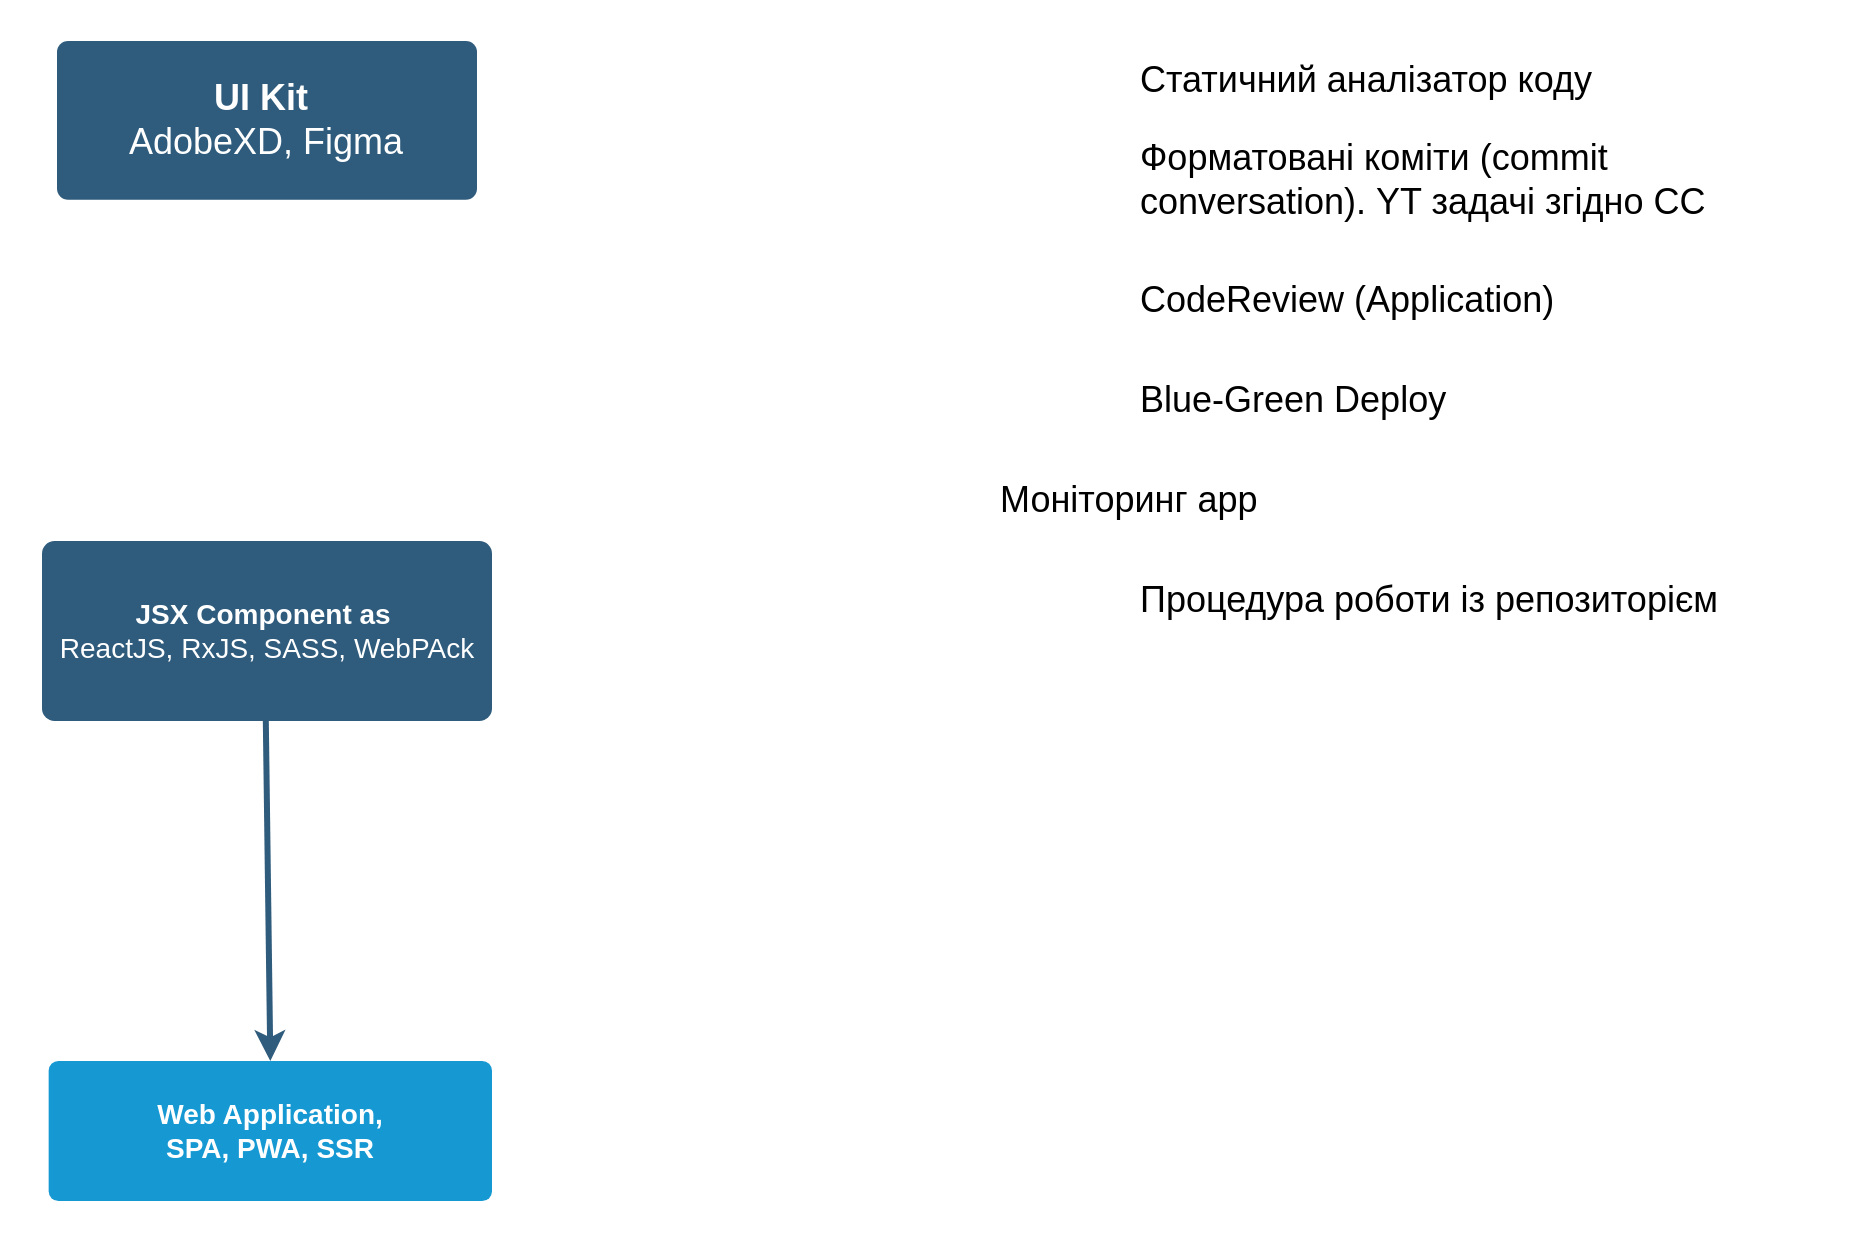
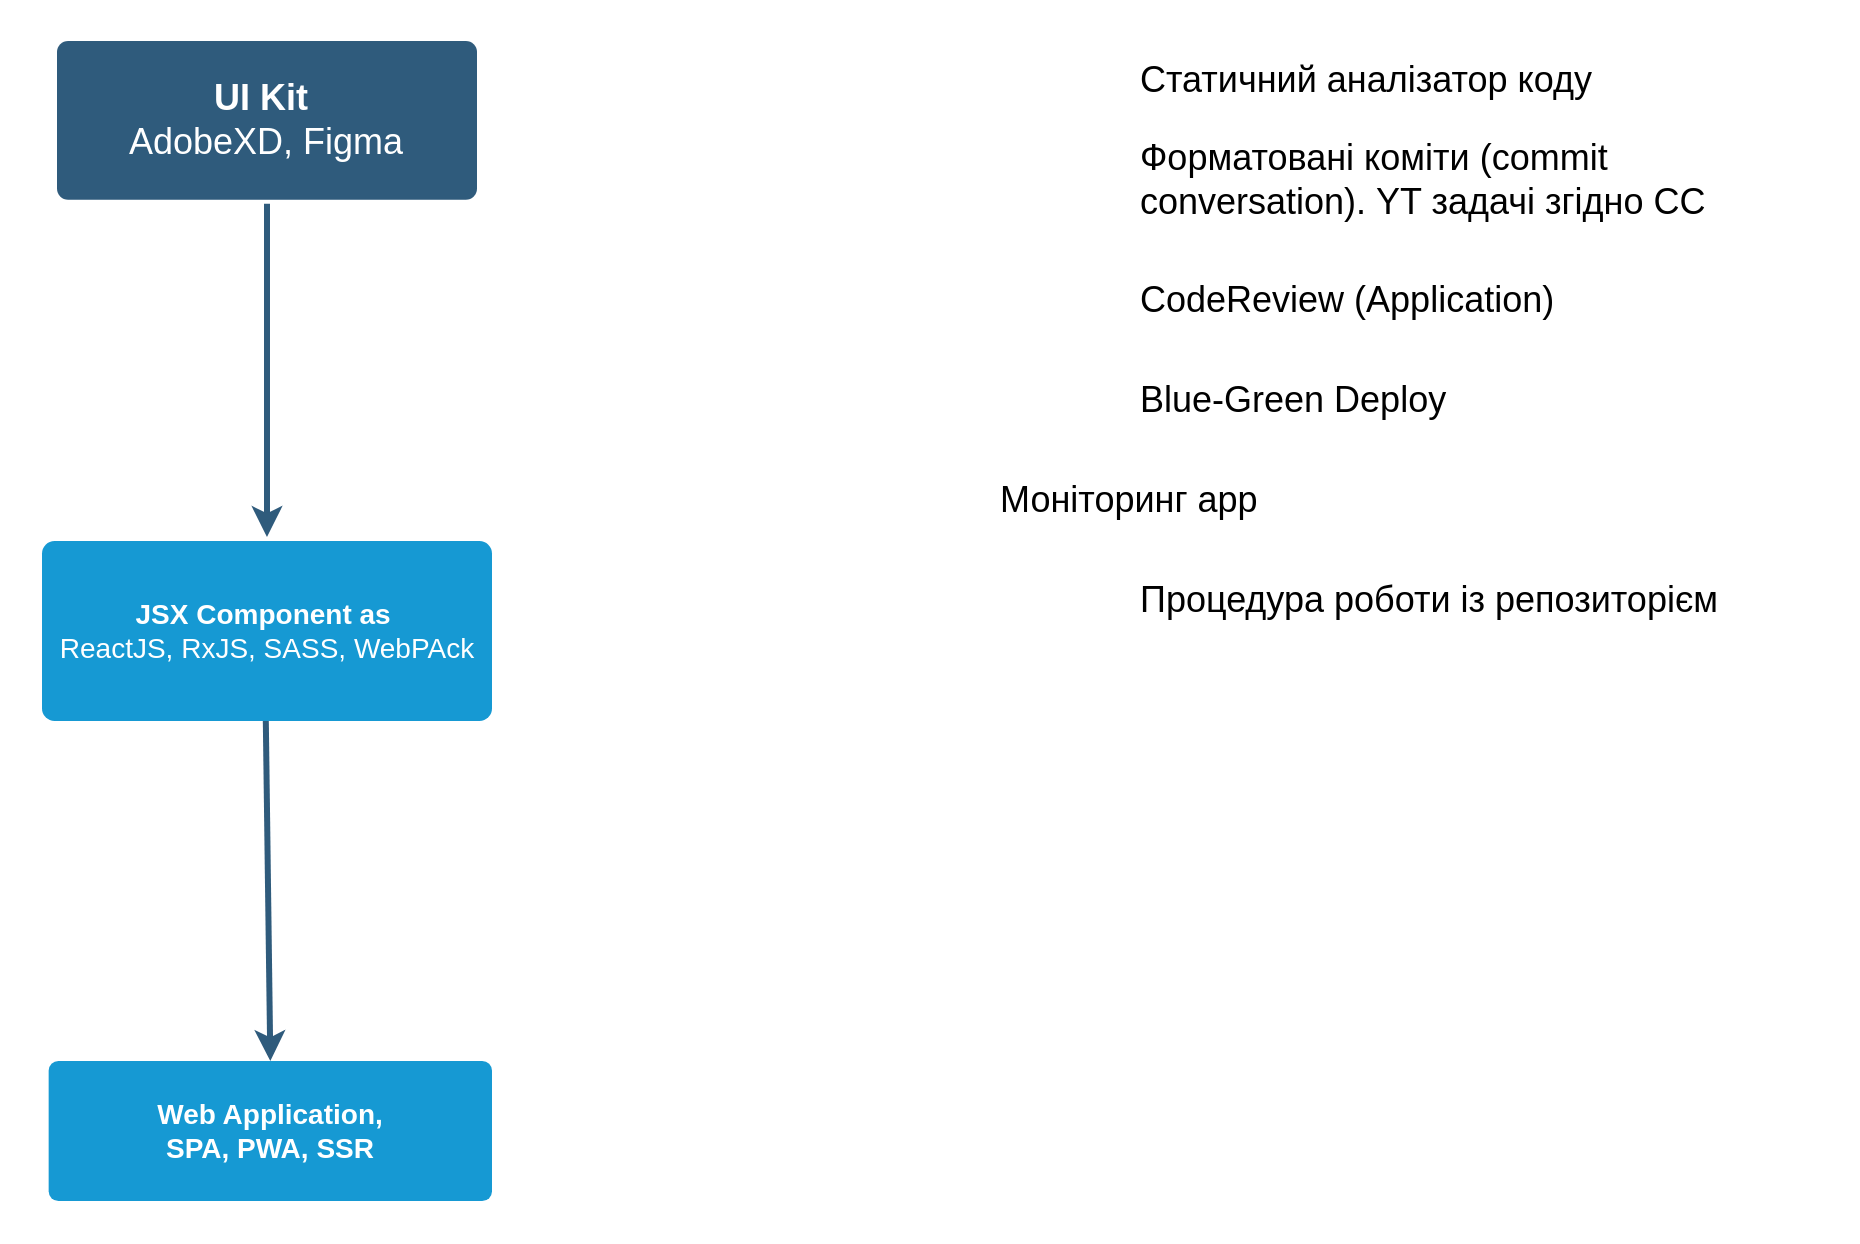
  <mxCell id="0" />
  <mxCell id="1" parent="0" />
+ <mxCell id="2" value="" style="edgeStyle=none;rounded=0;jumpStyle=none;html=1;shadow=0;labelBackgroundColor=none;startArrow=none;startFill=0;endArrow=classic;endFill=1;jettySize=auto;orthogonalLoop=1;strokeColor=#2F5B7C;strokeWidth=3;fontFamily=Helvetica;fontSize=16;fontColor=#23445D;spacing=5;" parent="1" source="3" target="4" edge="1"><mxGeometry relative="1" as="geometry" /></mxCell>
  <mxCell id="3" value="UI Kit&amp;nbsp;&lt;br style=&quot;font-size: 18px;&quot;&gt;&lt;font style=&quot;font-size: 18px; font-weight: normal;&quot;&gt;AdobeXD, Figma&lt;/font&gt;" style="rounded=1;whiteSpace=wrap;html=1;shadow=0;labelBackgroundColor=none;strokeColor=none;strokeWidth=3;fillColor=#2F5B7C;fontFamily=Helvetica;fontSize=18;fontColor=#FFFFFF;align=center;fontStyle=1;spacing=5;arcSize=7;perimeterSpacing=2;" parent="1" vertex="1"><mxGeometry x="28" y="20" width="210" height="79.33" as="geometry" /></mxCell>
- <mxCell id="4" value="JSX Component as&amp;nbsp;&lt;br&gt;&lt;span style=&quot;font-weight: normal&quot;&gt;ReactJS, RxJS, SASS, WebPAck&lt;/span&gt;" style="rounded=1;whiteSpace=wrap;html=1;shadow=0;labelBackgroundColor=none;strokeColor=none;strokeWidth=3;fillColor=#2f5b7c;fontFamily=Helvetica;fontSize=14;fontColor=#FFFFFF;align=center;spacing=5;fontStyle=1;arcSize=7;perimeterSpacing=2;" parent="1" vertex="1"><mxGeometry x="20.5" y="270" width="225" height="90" as="geometry" /></mxCell>
+ <mxCell id="4" value="JSX Component as&amp;nbsp;&lt;br&gt;&lt;span style=&quot;font-weight: normal&quot;&gt;ReactJS, RxJS, SASS, WebPAck&lt;/span&gt;" style="rounded=1;whiteSpace=wrap;html=1;shadow=0;labelBackgroundColor=none;strokeColor=none;strokeWidth=3;fillColor=#1699d3;fontFamily=Helvetica;fontSize=14;fontColor=#FFFFFF;align=center;spacing=5;fontStyle=1;arcSize=7;perimeterSpacing=2;" parent="1" vertex="1"><mxGeometry x="20.5" y="270" width="225" height="90" as="geometry" /></mxCell>
  <mxCell id="5" value="Web Application,&lt;br&gt;SPA, PWA, SSR" style="whiteSpace=wrap;html=1;rounded=1;shadow=0;fontSize=14;fontColor=#FFFFFF;fontStyle=1;strokeColor=none;strokeWidth=3;fillColor=#1699d3;spacing=5;arcSize=7;" vertex="1" parent="1"><mxGeometry x="23.83" y="530" width="221.67" height="70" as="geometry" /></mxCell>
  <mxCell id="6" value="" style="edgeStyle=none;rounded=0;jumpStyle=none;html=1;shadow=0;labelBackgroundColor=none;startArrow=none;startFill=0;endArrow=classic;endFill=1;jettySize=auto;orthogonalLoop=1;strokeColor=#2F5B7C;strokeWidth=3;fontFamily=Helvetica;fontSize=16;fontColor=#23445D;spacing=5;entryX=0.5;entryY=0;entryDx=0;entryDy=0;" edge="1" parent="1" target="5"><mxGeometry relative="1" as="geometry"><mxPoint x="132.41" y="360" as="sourcePoint" /><mxPoint x="132.41" y="456.67" as="targetPoint" /></mxGeometry></mxCell>
  <mxCell id="7" value="Статичний аналізатор коду&lt;br&gt;" style="text;html=1;strokeColor=none;fillColor=none;align=left;verticalAlign=middle;whiteSpace=wrap;rounded=0;fontSize=18;" vertex="1" parent="1"><mxGeometry x="568" y="20" width="340" height="40" as="geometry" /></mxCell>
  <mxCell id="8" value="Форматовані коміти (commit conversation). YT задачі згідно CC" style="text;html=1;strokeColor=none;fillColor=none;align=left;verticalAlign=middle;whiteSpace=wrap;rounded=0;fontSize=18;" vertex="1" parent="1"><mxGeometry x="568" y="70" width="340" height="40" as="geometry" /></mxCell>
  <mxCell id="9" value="CodeReview (Application)" style="text;html=1;strokeColor=none;fillColor=none;align=left;verticalAlign=middle;whiteSpace=wrap;rounded=0;fontSize=18;" vertex="1" parent="1"><mxGeometry x="568" y="130" width="340" height="40" as="geometry" /></mxCell>
  <mxCell id="10" value="Blue-Green Deploy" style="text;html=1;strokeColor=none;fillColor=none;align=left;verticalAlign=middle;whiteSpace=wrap;rounded=0;fontSize=18;" vertex="1" parent="1"><mxGeometry x="568" y="180" width="340" height="40" as="geometry" /></mxCell>
  <mxCell id="11" value="Моніторинг app" style="text;html=1;strokeColor=none;fillColor=none;align=left;verticalAlign=middle;whiteSpace=wrap;rounded=0;fontSize=18;" vertex="1" parent="1"><mxGeometry x="498" y="230" width="340" height="40" as="geometry" /></mxCell>
  <mxCell id="12" value="Процедура роботи із репозиторієм" style="text;html=1;strokeColor=none;fillColor=none;align=left;verticalAlign=middle;whiteSpace=wrap;rounded=0;fontSize=18;" vertex="1" parent="1"><mxGeometry x="568" y="280" width="340" height="40" as="geometry" /></mxCell>
